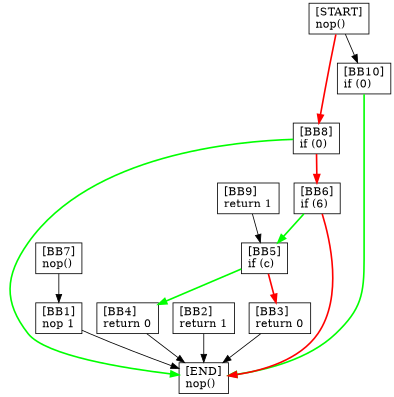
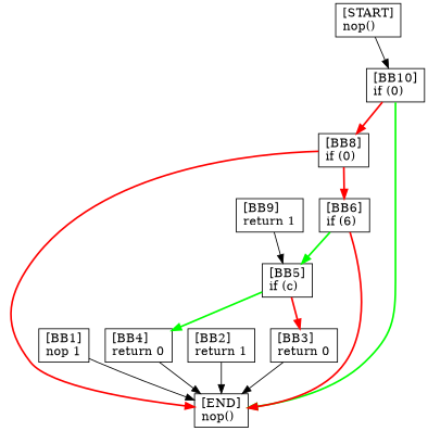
  digraph {
    node [shape=box]
    edge [penwidth=2]
    n1 [label="[BB10]\lif (0)\l"]
    n2 [label="[BB8]\lif (0)\l"]
    n3 [label="[END]\lnop()\l"]
    n4 [label="[BB6]\lif (6)\l"]
    n5 [label="[BB9]\lreturn 1\l"]
    n6 [label="[BB5]\lif (c)\l"]
-   n7 [label="[BB7]\lnop()\l"]
    n8 [label="[BB1]\lnop 1\l"]
    n9 [label="[BB3]\lreturn 0\l"]
    n10 [label="[BB4]\lreturn 0\l"]
    n11 [label="[START]\lnop()\l"]
    n12 [label="[BB2]\lreturn 1\l"]
-   n11 -> n2 [color=red]
+   n1 -> n2 [color=red]
    n1 -> n3 [color=green]
-   n2 -> n3 [color=green]
+   n2 -> n3 [color=red]
    n2 -> n4 [color=red]
    n4 -> n3 [color=red]
    n4 -> n6 [color=green]
    n5 -> n6 [penwidth=""]
    n6 -> n9 [color=red]
    n6 -> n10 [color=green]
-   n7 -> n8 [penwidth=""]
    n8 -> n3 [penwidth=""]
    n9 -> n3 [penwidth=""]
    n10 -> n3 [penwidth=""]
    n11 -> n1 [penwidth=""]
    n12 -> n3 [penwidth=""]
  }
